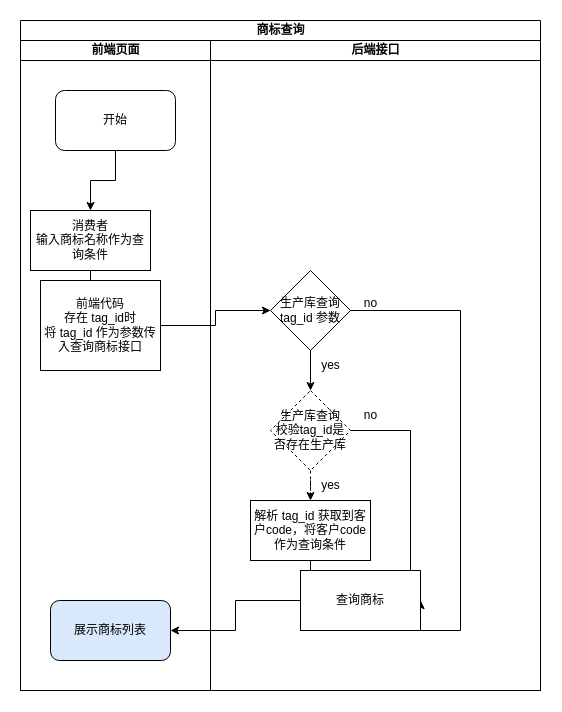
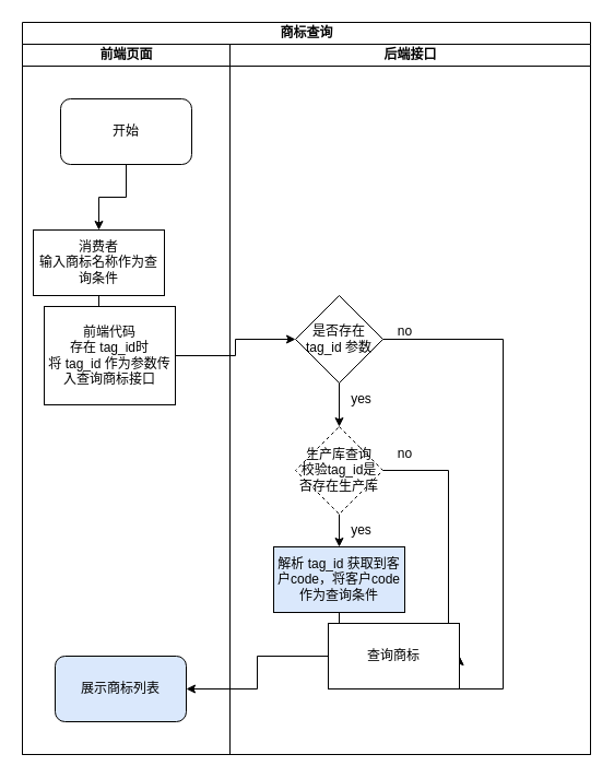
  <mxCell id="0" />
  <mxCell id="1" parent="0" />
  <mxCell id="2" value="商标查询" style="swimlane;childLayout=stackLayout;resizeParent=1;resizeParentMax=0;startSize=20;html=1;" vertex="1" parent="1"><mxGeometry x="20" y="20" width="520" height="670" as="geometry" /></mxCell>
  <mxCell id="3" value="前端页面" style="swimlane;startSize=20;html=1;" vertex="1" parent="2"><mxGeometry y="20" width="190" height="650" as="geometry" /></mxCell>
  <mxCell id="4" value="" style="edgeStyle=orthogonalEdgeStyle;rounded=0;orthogonalLoop=1;jettySize=auto;html=1;" edge="1" parent="3" source="5" target="7"><mxGeometry relative="1" as="geometry" /></mxCell>
  <mxCell id="5" value="开始" style="rounded=1;whiteSpace=wrap;html=1;" vertex="1" parent="3"><mxGeometry x="35" y="50" width="120" height="60" as="geometry" /></mxCell>
  <mxCell id="6" value="" style="edgeStyle=orthogonalEdgeStyle;rounded=0;orthogonalLoop=1;jettySize=auto;html=1;" edge="1" parent="3" source="7" target="8"><mxGeometry relative="1" as="geometry" /></mxCell>
  <mxCell id="7" value="消费者&lt;div&gt;输入商标名称作为查询条件&lt;/div&gt;" style="rounded=0;whiteSpace=wrap;html=1;" vertex="1" parent="3"><mxGeometry x="10" y="170" width="120" height="60" as="geometry" /></mxCell>
  <mxCell id="8" value="前端代码&lt;div&gt;存在 tag_id时&lt;/div&gt;&lt;div&gt;将 tag_id 作为参数传入查询商标接口&lt;/div&gt;" style="whiteSpace=wrap;html=1;rounded=0;" vertex="1" parent="3"><mxGeometry x="20" y="240" width="120" height="90" as="geometry" /></mxCell>
  <mxCell id="9" value="展示商标列表" style="whiteSpace=wrap;html=1;rounded=1;fillColor=#dae8fc;" vertex="1" parent="3"><mxGeometry x="30" y="560" width="120" height="60" as="geometry" /></mxCell>
  <mxCell id="10" value="" style="edgeStyle=orthogonalEdgeStyle;rounded=0;orthogonalLoop=1;jettySize=auto;html=1;" edge="1" parent="2" source="8" target="17"><mxGeometry relative="1" as="geometry" /></mxCell>
  <mxCell id="11" value="后端接口" style="swimlane;startSize=20;html=1;" vertex="1" parent="2"><mxGeometry x="190" y="20" width="330" height="650" as="geometry" /></mxCell>
  <mxCell id="12" value="" style="edgeStyle=orthogonalEdgeStyle;rounded=0;orthogonalLoop=1;jettySize=auto;html=1;entryX=1;entryY=0.5;entryDx=0;entryDy=0;" edge="1" parent="11" source="14" target="23"><mxGeometry relative="1" as="geometry"><mxPoint x="190" y="390" as="targetPoint" /><Array as="points"><mxPoint x="200" y="390" /><mxPoint x="200" y="590" /></Array></mxGeometry></mxCell>
- <mxCell id="13" value="" style="edgeStyle=orthogonalEdgeStyle;rounded=0;orthogonalLoop=1;jettySize=auto;html=1;dashed=1;" edge="1" parent="11" source="14" target="21"><mxGeometry relative="1" as="geometry" /></mxCell>
+ <mxCell id="13" value="" style="edgeStyle=orthogonalEdgeStyle;rounded=0;orthogonalLoop=1;jettySize=auto;html=1;" edge="1" parent="11" source="14" target="21"><mxGeometry relative="1" as="geometry" /></mxCell>
  <mxCell id="14" value="生产库查询&lt;div&gt;校验tag_id是否存在生产库&lt;/div&gt;" style="rhombus;whiteSpace=wrap;html=1;rounded=0;dashed=1;" vertex="1" parent="11"><mxGeometry x="60" y="350" width="80" height="80" as="geometry" /></mxCell>
  <mxCell id="15" value="no" style="text;html=1;align=center;verticalAlign=middle;resizable=0;points=[];autosize=1;strokeColor=none;fillColor=none;" vertex="1" parent="11"><mxGeometry x="140" y="360" width="40" height="30" as="geometry" /></mxCell>
  <mxCell id="16" value="" style="edgeStyle=orthogonalEdgeStyle;rounded=0;orthogonalLoop=1;jettySize=auto;html=1;entryX=1;entryY=0.5;entryDx=0;entryDy=0;" edge="1" parent="11" source="17" target="23"><mxGeometry relative="1" as="geometry"><mxPoint x="190" y="596" as="targetPoint" /><Array as="points"><mxPoint x="250" y="270" /><mxPoint x="250" y="590" /></Array></mxGeometry></mxCell>
- <mxCell id="17" value="生产库查询 tag_id 参数" style="rhombus;whiteSpace=wrap;html=1;rounded=0;" vertex="1" parent="11"><mxGeometry x="60" y="230" width="80" height="80" as="geometry" /></mxCell>
+ <mxCell id="17" value="是否存在 tag_id 参数" style="rhombus;whiteSpace=wrap;html=1;rounded=0;" vertex="1" parent="11"><mxGeometry x="60" y="230" width="80" height="80" as="geometry" /></mxCell>
  <mxCell id="18" value="" style="edgeStyle=orthogonalEdgeStyle;rounded=0;orthogonalLoop=1;jettySize=auto;html=1;exitX=0.5;exitY=1;exitDx=0;exitDy=0;" edge="1" parent="11" source="17" target="14"><mxGeometry relative="1" as="geometry"><mxPoint x="130" y="320" as="sourcePoint" /></mxGeometry></mxCell>
  <mxCell id="19" value="yes" style="text;html=1;align=center;verticalAlign=middle;resizable=0;points=[];autosize=1;strokeColor=none;fillColor=none;" vertex="1" parent="11"><mxGeometry x="100" y="310" width="40" height="30" as="geometry" /></mxCell>
  <mxCell id="20" value="" style="edgeStyle=orthogonalEdgeStyle;rounded=0;orthogonalLoop=1;jettySize=auto;html=1;" edge="1" parent="11" source="21" target="23"><mxGeometry relative="1" as="geometry" /></mxCell>
- <mxCell id="21" value="解析 tag_id 获取到客户code，将客户code作为查询条件" style="whiteSpace=wrap;html=1;rounded=0;" vertex="1" parent="11"><mxGeometry x="40" y="460" width="120" height="60" as="geometry" /></mxCell>
+ <mxCell id="21" value="解析 tag_id 获取到客户code，将客户code作为查询条件" style="whiteSpace=wrap;html=1;rounded=0;fillColor=#dae8fc;" vertex="1" parent="11"><mxGeometry x="40" y="460" width="120" height="60" as="geometry" /></mxCell>
  <mxCell id="22" value="yes" style="text;html=1;align=center;verticalAlign=middle;resizable=0;points=[];autosize=1;strokeColor=none;fillColor=none;" vertex="1" parent="11"><mxGeometry x="100" y="430" width="40" height="30" as="geometry" /></mxCell>
  <mxCell id="23" value="查询商标" style="whiteSpace=wrap;html=1;rounded=0;" vertex="1" parent="11"><mxGeometry x="90" y="530" width="120" height="60" as="geometry" /></mxCell>
  <mxCell id="24" value="no" style="text;html=1;align=center;verticalAlign=middle;resizable=0;points=[];autosize=1;strokeColor=none;fillColor=none;" vertex="1" parent="11"><mxGeometry x="140" y="248" width="40" height="30" as="geometry" /></mxCell>
  <mxCell id="25" value="" style="edgeStyle=orthogonalEdgeStyle;rounded=0;orthogonalLoop=1;jettySize=auto;html=1;" edge="1" parent="2" source="23" target="9"><mxGeometry relative="1" as="geometry" /></mxCell>
